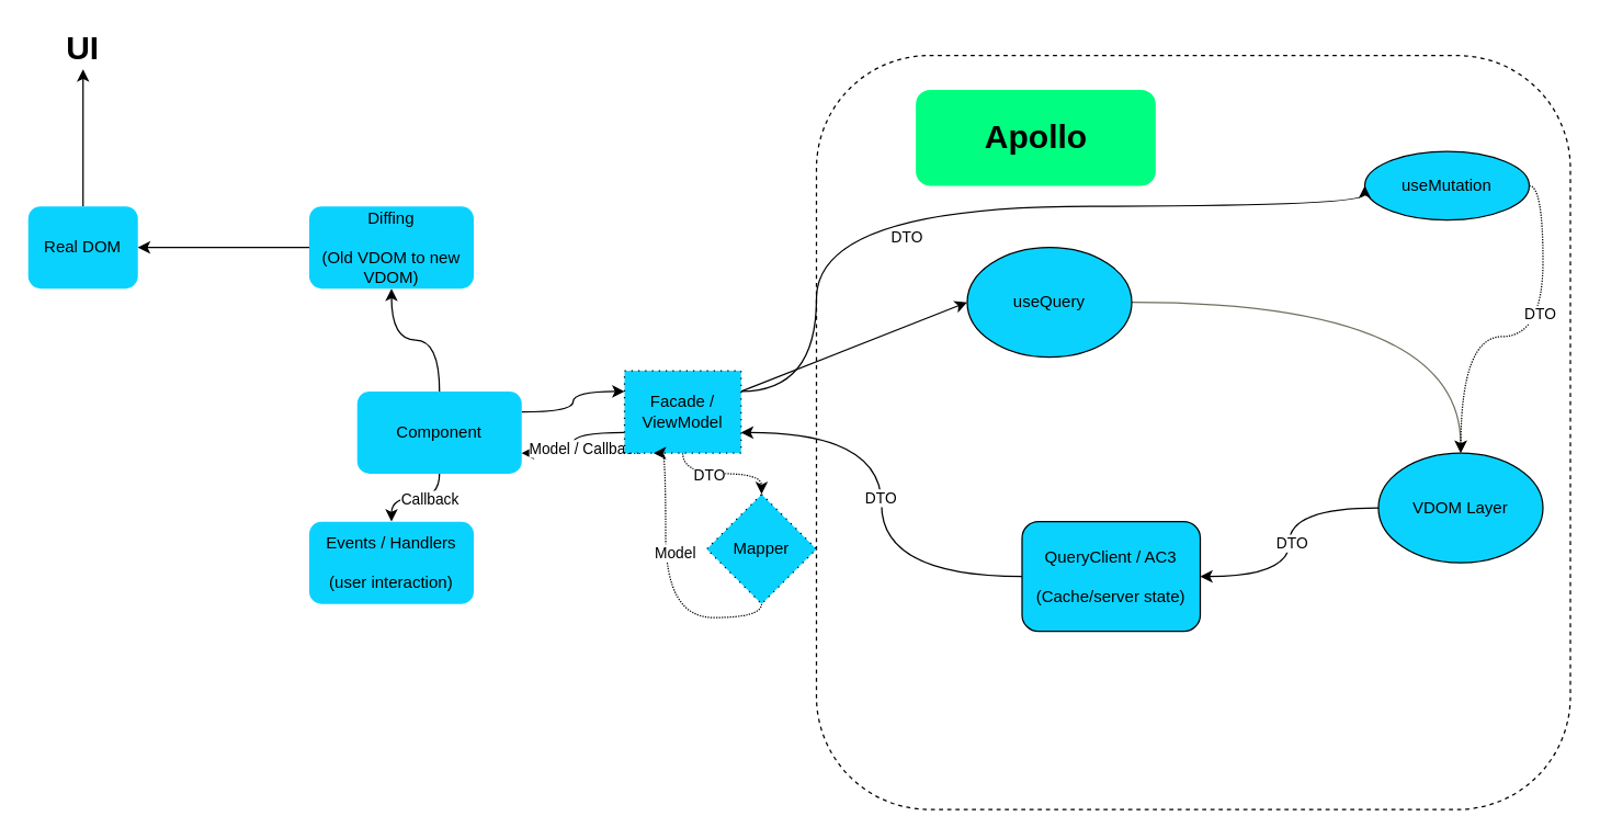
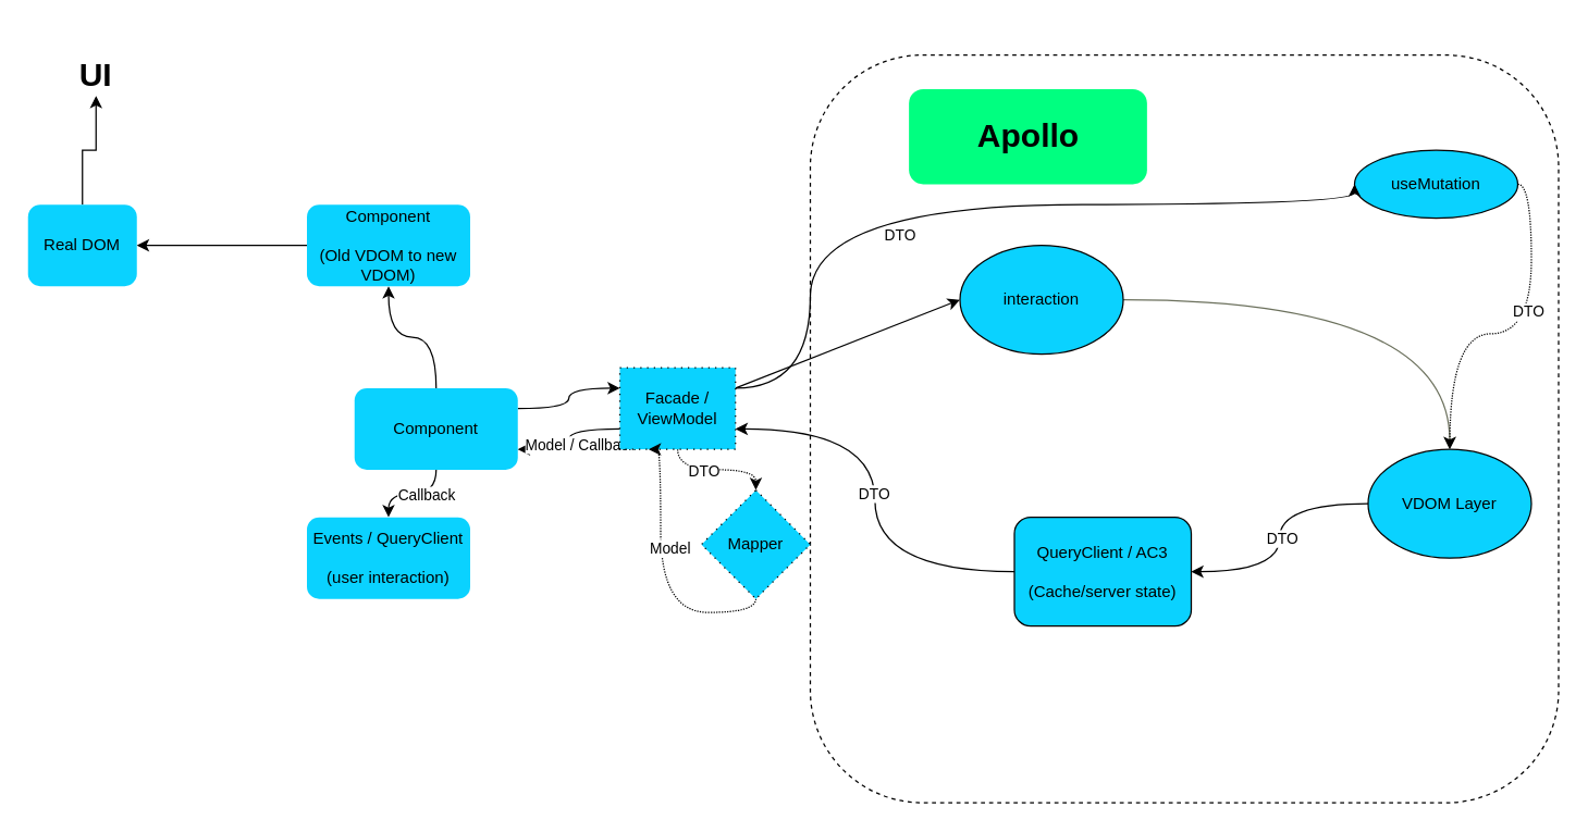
  <mxCell id="0" />
  <mxCell id="1" parent="0" />
  <mxCell id="2" value="" style="whiteSpace=wrap;html=1;aspect=fixed;rounded=1;strokeWidth=1;fillColor=none;dashed=1;" parent="1" vertex="1"><mxGeometry x="595" y="40" width="550" height="550" as="geometry" /></mxCell>
  <mxCell id="3" value="&lt;h1&gt;&lt;b&gt;Apollo&lt;/b&gt;&lt;/h1&gt;" style="rounded=1;whiteSpace=wrap;html=1;strokeWidth=1;fillColor=#00ff80;strokeColor=none;align=center;" parent="1" vertex="1"><mxGeometry x="667.5" y="65" width="175" height="70" as="geometry" /></mxCell>
  <mxCell id="4" value="" style="edgeStyle=orthogonalEdgeStyle;rounded=0;orthogonalLoop=1;jettySize=auto;html=1;" parent="1" source="5" target="6" edge="1"><mxGeometry relative="1" as="geometry" /></mxCell>
  <mxCell id="5" value="Real DOM" style="rounded=1;whiteSpace=wrap;html=1;strokeWidth=1;rotation=0;strokeColor=none;fillColor=#0ad2ff;" parent="1" vertex="1"><mxGeometry x="20" y="150" width="80" height="60" as="geometry" /></mxCell>
- <mxCell id="6" value="&lt;h1&gt;&lt;b&gt;UI&lt;/b&gt;&lt;/h1&gt;" style="text;html=1;strokeColor=none;fillColor=none;align=center;verticalAlign=middle;whiteSpace=wrap;rounded=0;" parent="1" vertex="1"><mxGeometry x="30" y="20" width="60" height="30" as="geometry" /></mxCell>
+ <mxCell id="6" value="&lt;h1&gt;&lt;b&gt;UI&lt;/b&gt;&lt;/h1&gt;" style="text;html=1;strokeColor=none;fillColor=none;align=center;verticalAlign=middle;whiteSpace=wrap;rounded=0;" parent="1" vertex="1"><mxGeometry x="40" y="40" width="60" height="30" as="geometry" /></mxCell>
  <mxCell id="7" value="" style="edgeStyle=orthogonalEdgeStyle;rounded=0;orthogonalLoop=1;jettySize=auto;html=1;curved=1;" parent="1" source="11" target="13" edge="1"><mxGeometry relative="1" as="geometry" /></mxCell>
  <mxCell id="8" style="edgeStyle=orthogonalEdgeStyle;curved=1;rounded=0;orthogonalLoop=1;jettySize=auto;html=1;exitX=1;exitY=0.25;exitDx=0;exitDy=0;entryX=0;entryY=0.25;entryDx=0;entryDy=0;strokeColor=#000000;" parent="1" source="11" target="32" edge="1"><mxGeometry relative="1" as="geometry" /></mxCell>
  <mxCell id="9" style="edgeStyle=orthogonalEdgeStyle;curved=1;html=1;entryX=0.5;entryY=0;entryDx=0;entryDy=0;" parent="1" source="11" target="33" edge="1"><mxGeometry relative="1" as="geometry" /></mxCell>
  <mxCell id="10" value="Callback" style="edgeLabel;html=1;align=center;verticalAlign=middle;resizable=0;points=[];" parent="9" vertex="1" connectable="0"><mxGeometry x="-0.272" y="1" relative="1" as="geometry"><mxPoint as="offset" /></mxGeometry></mxCell>
  <mxCell id="11" value="&lt;div&gt;Component&lt;/div&gt;" style="rounded=1;whiteSpace=wrap;html=1;strokeWidth=1;fillColor=#0AD2FF;strokeColor=none;" parent="1" vertex="1"><mxGeometry x="260" y="285" width="120" height="60" as="geometry" /></mxCell>
  <mxCell id="12" value="" style="edgeStyle=orthogonalEdgeStyle;rounded=0;orthogonalLoop=1;jettySize=auto;html=1;" parent="1" source="13" target="5" edge="1"><mxGeometry relative="1" as="geometry" /></mxCell>
- <mxCell id="13" value="&lt;div&gt;Diffing&lt;/div&gt;&lt;div&gt;&lt;br&gt;&lt;/div&gt;&lt;div&gt;(Old VDOM to new VDOM)&lt;br&gt;&lt;/div&gt;" style="rounded=1;whiteSpace=wrap;html=1;strokeWidth=1;fillColor=#0AD2FF;strokeColor=none;" parent="1" vertex="1"><mxGeometry x="225" y="150" width="120" height="60" as="geometry" /></mxCell>
+ <mxCell id="13" value="&lt;div&gt;Component&lt;/div&gt;&lt;div&gt;&lt;br&gt;&lt;/div&gt;&lt;div&gt;(Old VDOM to new VDOM)&lt;br&gt;&lt;/div&gt;" style="rounded=1;whiteSpace=wrap;html=1;strokeWidth=1;fillColor=#0AD2FF;strokeColor=none;" parent="1" vertex="1"><mxGeometry x="225" y="150" width="120" height="60" as="geometry" /></mxCell>
  <mxCell id="14" style="edgeStyle=orthogonalEdgeStyle;curved=1;rounded=0;orthogonalLoop=1;jettySize=auto;html=1;exitX=1;exitY=0.5;exitDx=0;exitDy=0;entryX=0.5;entryY=0;entryDx=0;entryDy=0;strokeColor=#6B705C;" parent="1" source="15" target="24" edge="1"><mxGeometry relative="1" as="geometry" /></mxCell>
- <mxCell id="15" value="useQuery" style="ellipse;whiteSpace=wrap;html=1;rounded=1;strokeWidth=1;fillColor=#0AD2FF;" parent="1" vertex="1"><mxGeometry x="705" y="180" width="120" height="80" as="geometry" /></mxCell>
+ <mxCell id="15" value="interaction" style="ellipse;whiteSpace=wrap;html=1;rounded=1;strokeWidth=1;fillColor=#0AD2FF;" parent="1" vertex="1"><mxGeometry x="705" y="180" width="120" height="80" as="geometry" /></mxCell>
  <mxCell id="16" style="edgeStyle=orthogonalEdgeStyle;curved=1;html=1;exitX=1;exitY=0.5;exitDx=0;exitDy=0;dashed=1;dashPattern=1 1;" parent="1" source="18" edge="1"><mxGeometry relative="1" as="geometry"><mxPoint x="1065" y="330" as="targetPoint" /></mxGeometry></mxCell>
  <mxCell id="17" value="DTO" style="edgeLabel;html=1;align=center;verticalAlign=middle;resizable=0;points=[];" parent="16" vertex="1" connectable="0"><mxGeometry x="-0.223" y="-3" relative="1" as="geometry"><mxPoint as="offset" /></mxGeometry></mxCell>
  <mxCell id="18" value="useMutation" style="ellipse;whiteSpace=wrap;html=1;rounded=1;strokeWidth=1;fillColor=#0AD2FF;" parent="1" vertex="1"><mxGeometry x="995" y="110" width="120" height="50" as="geometry" /></mxCell>
  <mxCell id="19" style="edgeStyle=orthogonalEdgeStyle;curved=1;html=1;entryX=1;entryY=0.75;entryDx=0;entryDy=0;" parent="1" source="21" target="32" edge="1"><mxGeometry relative="1" as="geometry" /></mxCell>
  <mxCell id="20" value="DTO" style="edgeLabel;html=1;align=center;verticalAlign=middle;resizable=0;points=[];" parent="19" vertex="1" connectable="0"><mxGeometry x="0.032" y="1" relative="1" as="geometry"><mxPoint as="offset" /></mxGeometry></mxCell>
  <mxCell id="21" value="&lt;div&gt;QueryClient / AC3&lt;br&gt;&lt;/div&gt;&lt;div&gt;&lt;br&gt;&lt;/div&gt;&lt;div&gt;(Cache/server state)&lt;br&gt;&lt;/div&gt;" style="rounded=1;whiteSpace=wrap;html=1;strokeWidth=1;fillColor=#0AD2FF;" parent="1" vertex="1"><mxGeometry x="745" y="380" width="130" height="80" as="geometry" /></mxCell>
  <mxCell id="22" style="edgeStyle=orthogonalEdgeStyle;curved=1;rounded=0;orthogonalLoop=1;jettySize=auto;html=1;exitX=0;exitY=0.5;exitDx=0;exitDy=0;entryX=1;entryY=0.5;entryDx=0;entryDy=0;strokeColor=#000000;" parent="1" source="24" target="21" edge="1"><mxGeometry relative="1" as="geometry" /></mxCell>
  <mxCell id="23" value="DTO" style="edgeLabel;html=1;align=center;verticalAlign=middle;resizable=0;points=[];" parent="22" vertex="1" connectable="0"><mxGeometry x="-0.004" y="1" relative="1" as="geometry"><mxPoint as="offset" /></mxGeometry></mxCell>
  <mxCell id="24" value="&lt;div&gt;VDOM Layer&lt;/div&gt;" style="ellipse;whiteSpace=wrap;html=1;rounded=1;strokeWidth=1;fillColor=#0AD2FF;" parent="1" vertex="1"><mxGeometry x="1005" y="330" width="120" height="80" as="geometry" /></mxCell>
  <mxCell id="25" style="edgeStyle=none;html=1;exitX=1;exitY=0.25;exitDx=0;exitDy=0;entryX=0;entryY=0.5;entryDx=0;entryDy=0;" parent="1" source="32" target="15" edge="1"><mxGeometry relative="1" as="geometry" /></mxCell>
  <mxCell id="26" style="edgeStyle=orthogonalEdgeStyle;curved=1;html=1;exitX=1;exitY=0.25;exitDx=0;exitDy=0;entryX=0;entryY=0.5;entryDx=0;entryDy=0;" parent="1" source="32" target="18" edge="1"><mxGeometry relative="1" as="geometry"><Array as="points"><mxPoint x="595" y="285" /><mxPoint x="595" y="150" /></Array></mxGeometry></mxCell>
  <mxCell id="27" value="DTO" style="edgeLabel;html=1;align=center;verticalAlign=middle;resizable=0;points=[];" parent="26" vertex="1" connectable="0"><mxGeometry x="-0.157" y="-22" relative="1" as="geometry"><mxPoint as="offset" /></mxGeometry></mxCell>
  <mxCell id="28" style="edgeStyle=orthogonalEdgeStyle;curved=1;html=1;exitX=0;exitY=0.75;exitDx=0;exitDy=0;entryX=1;entryY=0.75;entryDx=0;entryDy=0;" parent="1" source="32" target="11" edge="1"><mxGeometry relative="1" as="geometry" /></mxCell>
  <mxCell id="29" value="Model / Callback" style="edgeLabel;html=1;align=center;verticalAlign=middle;resizable=0;points=[];" parent="28" vertex="1" connectable="0"><mxGeometry x="0.092" y="-2" relative="1" as="geometry"><mxPoint x="10" as="offset" /></mxGeometry></mxCell>
  <mxCell id="30" value="" style="edgeStyle=orthogonalEdgeStyle;curved=1;html=1;dashed=1;dashPattern=1 1;" parent="1" source="32" target="36" edge="1"><mxGeometry relative="1" as="geometry" /></mxCell>
  <mxCell id="31" value="DTO" style="edgeLabel;html=1;align=center;verticalAlign=middle;resizable=0;points=[];" parent="30" vertex="1" connectable="0"><mxGeometry x="-0.227" relative="1" as="geometry"><mxPoint as="offset" /></mxGeometry></mxCell>
  <mxCell id="32" value="Facade / ViewModel" style="rounded=0;whiteSpace=wrap;html=1;dashed=1;dashPattern=1 4;fillColor=#0AD2FF;" parent="1" vertex="1"><mxGeometry x="455" y="270" width="85" height="60" as="geometry" /></mxCell>
- <mxCell id="33" value="&lt;div&gt;Events / Handlers&lt;/div&gt;&lt;div&gt;&lt;br&gt;&lt;/div&gt;&lt;div&gt;(user interaction)&lt;br&gt;&lt;/div&gt;" style="rounded=1;whiteSpace=wrap;html=1;strokeWidth=1;fillColor=#0AD2FF;strokeColor=none;" parent="1" vertex="1"><mxGeometry x="225" y="380" width="120" height="60" as="geometry" /></mxCell>
+ <mxCell id="33" value="&lt;div&gt;Events / QueryClient&lt;/div&gt;&lt;div&gt;&lt;br&gt;&lt;/div&gt;&lt;div&gt;(user interaction)&lt;br&gt;&lt;/div&gt;" style="rounded=1;whiteSpace=wrap;html=1;strokeWidth=1;fillColor=#0AD2FF;strokeColor=none;" parent="1" vertex="1"><mxGeometry x="225" y="380" width="120" height="60" as="geometry" /></mxCell>
  <mxCell id="34" style="edgeStyle=orthogonalEdgeStyle;curved=1;html=1;entryX=0.25;entryY=1;entryDx=0;entryDy=0;dashed=1;dashPattern=1 1;exitX=0.5;exitY=1;exitDx=0;exitDy=0;" parent="1" source="36" target="32" edge="1"><mxGeometry relative="1" as="geometry"><Array as="points"><mxPoint x="555" y="450" /><mxPoint x="485" y="450" /></Array></mxGeometry></mxCell>
  <mxCell id="35" value="Model" style="edgeLabel;html=1;align=center;verticalAlign=middle;resizable=0;points=[];" parent="34" vertex="1" connectable="0"><mxGeometry x="0.231" y="-6" relative="1" as="geometry"><mxPoint as="offset" /></mxGeometry></mxCell>
  <mxCell id="36" value="Mapper" style="rhombus;whiteSpace=wrap;html=1;fillColor=#0AD2FF;rounded=0;dashed=1;dashPattern=1 4;" parent="1" vertex="1"><mxGeometry x="515" y="360" width="80" height="80" as="geometry" /></mxCell>
